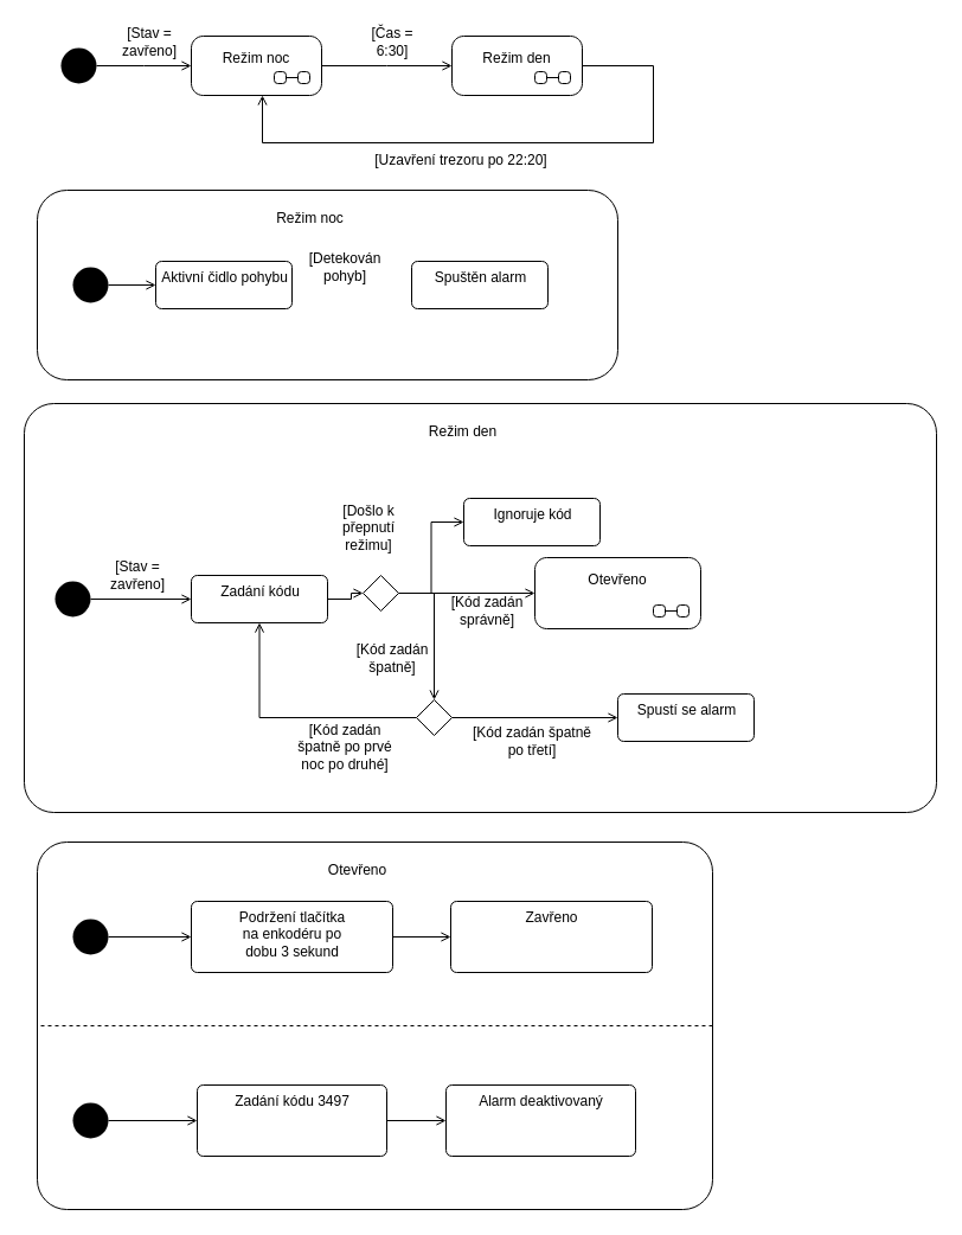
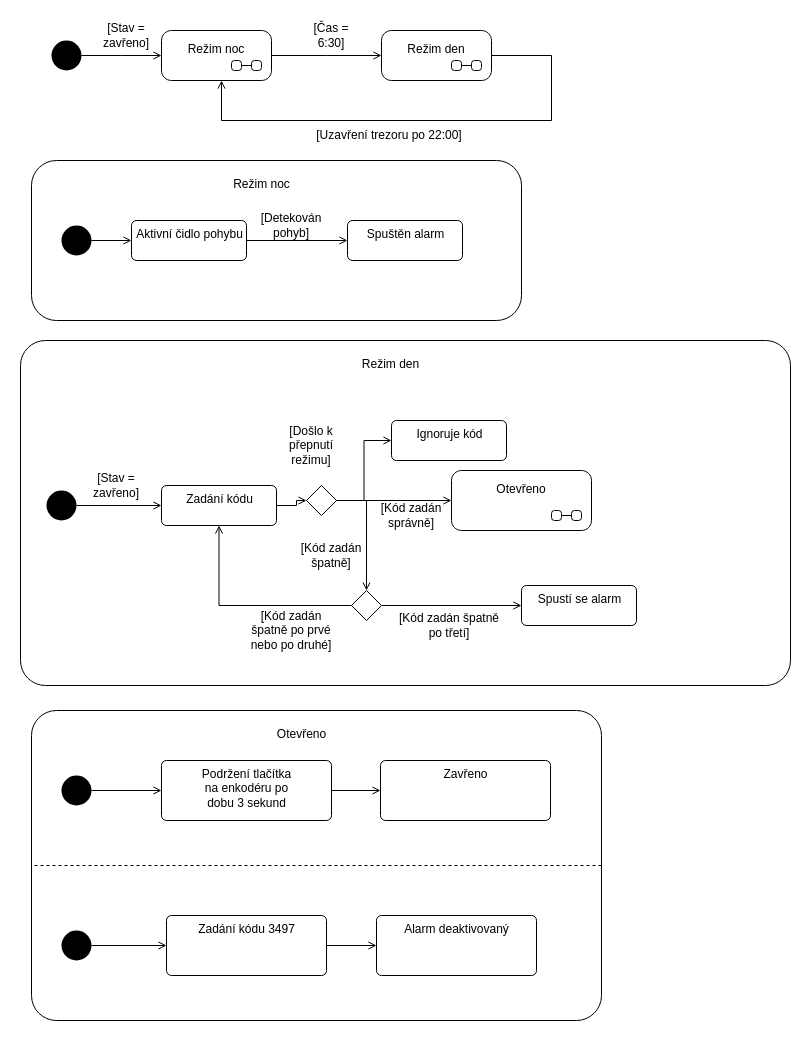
  <mxCell id="0" />
  <mxCell id="1" parent="0" />
  <mxCell id="2" value="" style="edgeStyle=orthogonalEdgeStyle;rounded=0;orthogonalLoop=1;jettySize=auto;html=1;endArrow=open;endFill=0;" edge="1" parent="1" source="3"><mxGeometry relative="1" as="geometry"><mxPoint x="161" y="55" as="targetPoint" /></mxGeometry></mxCell>
  <mxCell id="3" value="" style="ellipse;fillColor=#000000;strokeColor=none;" vertex="1" parent="1"><mxGeometry x="51" y="40" width="30" height="30" as="geometry" /></mxCell>
  <mxCell id="4" value="" style="edgeStyle=orthogonalEdgeStyle;rounded=0;orthogonalLoop=1;jettySize=auto;html=1;endArrow=open;endFill=0;exitX=1;exitY=0.5;exitDx=0;exitDy=0;" edge="1" parent="1" source="9"><mxGeometry relative="1" as="geometry"><mxPoint x="281" y="55" as="sourcePoint" /><mxPoint x="381" y="55" as="targetPoint" /></mxGeometry></mxCell>
  <mxCell id="5" value="[Stav = zavřeno]" style="text;html=1;strokeColor=none;fillColor=none;align=center;verticalAlign=middle;whiteSpace=wrap;rounded=0;" vertex="1" parent="1"><mxGeometry x="91" y="20" width="70" height="30" as="geometry" /></mxCell>
  <mxCell id="6" style="edgeStyle=orthogonalEdgeStyle;rounded=0;orthogonalLoop=1;jettySize=auto;html=1;entryX=0.5;entryY=1;entryDx=0;entryDy=0;endArrow=open;endFill=0;exitX=1;exitY=0.5;exitDx=0;exitDy=0;" edge="1" parent="1" source="10"><mxGeometry relative="1" as="geometry"><mxPoint x="501" y="55" as="sourcePoint" /><mxPoint x="221" y="80" as="targetPoint" /><Array as="points"><mxPoint x="551" y="55" /><mxPoint x="551" y="120" /><mxPoint x="221" y="120" /></Array></mxGeometry></mxCell>
  <mxCell id="7" value="[Čas = 6:30]" style="text;html=1;strokeColor=none;fillColor=none;align=center;verticalAlign=middle;whiteSpace=wrap;rounded=0;" vertex="1" parent="1"><mxGeometry x="301" y="20" width="60" height="30" as="geometry" /></mxCell>
- <mxCell id="8" value="[Uzavření trezoru po 22:20]" style="text;html=1;strokeColor=none;fillColor=none;align=center;verticalAlign=middle;whiteSpace=wrap;rounded=0;" vertex="1" parent="1"><mxGeometry x="301" y="120" width="176" height="30" as="geometry" /></mxCell>
+ <mxCell id="8" value="[Uzavření trezoru po 22:00]" style="text;html=1;strokeColor=none;fillColor=none;align=center;verticalAlign=middle;whiteSpace=wrap;rounded=0;" vertex="1" parent="1"><mxGeometry x="301" y="120" width="176" height="30" as="geometry" /></mxCell>
  <mxCell id="9" value="Režim noc" style="shape=umlState;rounded=1;verticalAlign=top;spacingTop=5;umlStateSymbol=collapseState;absoluteArcSize=1;arcSize=10;" vertex="1" parent="1"><mxGeometry x="161" y="30" width="110" height="50" as="geometry" /></mxCell>
  <mxCell id="10" value="Režim den" style="shape=umlState;rounded=1;verticalAlign=top;spacingTop=5;umlStateSymbol=collapseState;absoluteArcSize=1;arcSize=10;" vertex="1" parent="1"><mxGeometry x="381" y="30" width="110" height="50" as="geometry" /></mxCell>
  <mxCell id="11" value="Režim noc" style="html=1;align=center;verticalAlign=top;rounded=1;absoluteArcSize=1;arcSize=50;dashed=0;spacingTop=10;spacingRight=30;" vertex="1" parent="1"><mxGeometry x="31" y="160" width="490" height="160" as="geometry" /></mxCell>
  <mxCell id="12" value="Režim den" style="html=1;align=center;verticalAlign=top;rounded=1;absoluteArcSize=1;arcSize=50;dashed=0;spacingTop=10;spacingRight=30;" vertex="1" parent="1"><mxGeometry x="20" y="340" width="770" height="345" as="geometry" /></mxCell>
  <mxCell id="13" value="" style="edgeStyle=orthogonalEdgeStyle;rounded=0;orthogonalLoop=1;jettySize=auto;html=1;endArrow=open;endFill=0;" edge="1" parent="1" source="14" target="16"><mxGeometry relative="1" as="geometry" /></mxCell>
  <mxCell id="14" value="" style="ellipse;fillColor=#000000;strokeColor=none;" vertex="1" parent="1"><mxGeometry x="46" y="490" width="30" height="30" as="geometry" /></mxCell>
  <mxCell id="15" value="" style="edgeStyle=orthogonalEdgeStyle;rounded=0;orthogonalLoop=1;jettySize=auto;html=1;endArrow=open;endFill=0;" edge="1" parent="1" source="16" target="20"><mxGeometry relative="1" as="geometry" /></mxCell>
  <mxCell id="16" value="Zadání kódu" style="html=1;align=center;verticalAlign=top;rounded=1;absoluteArcSize=1;arcSize=10;dashed=0;" vertex="1" parent="1"><mxGeometry x="161" y="485" width="115" height="40" as="geometry" /></mxCell>
  <mxCell id="17" style="edgeStyle=orthogonalEdgeStyle;rounded=0;orthogonalLoop=1;jettySize=auto;html=1;entryX=0;entryY=0.5;entryDx=0;entryDy=0;endArrow=open;endFill=0;" edge="1" parent="1" source="20" target="28"><mxGeometry relative="1" as="geometry"><mxPoint x="441" y="520" as="targetPoint" /></mxGeometry></mxCell>
  <mxCell id="18" style="edgeStyle=orthogonalEdgeStyle;rounded=0;orthogonalLoop=1;jettySize=auto;html=1;entryX=0;entryY=0.5;entryDx=0;entryDy=0;endArrow=open;endFill=0;" edge="1" parent="1" source="20" target="25"><mxGeometry relative="1" as="geometry" /></mxCell>
  <mxCell id="19" style="edgeStyle=orthogonalEdgeStyle;rounded=0;orthogonalLoop=1;jettySize=auto;html=1;entryX=0.5;entryY=0;entryDx=0;entryDy=0;endArrow=open;endFill=0;" edge="1" parent="1" source="20" target="49"><mxGeometry relative="1" as="geometry" /></mxCell>
  <mxCell id="20" value="" style="rhombus;" vertex="1" parent="1"><mxGeometry x="306" y="485" width="30" height="30" as="geometry" /></mxCell>
  <mxCell id="21" style="edgeStyle=orthogonalEdgeStyle;rounded=0;orthogonalLoop=1;jettySize=auto;html=1;exitX=0.5;exitY=1;exitDx=0;exitDy=0;endArrow=open;endFill=0;" edge="1" parent="1"><mxGeometry relative="1" as="geometry"><mxPoint x="490" y="650" as="sourcePoint" /><mxPoint x="490" y="650" as="targetPoint" /></mxGeometry></mxCell>
  <mxCell id="22" value="[Kód zadán správně]" style="text;html=1;strokeColor=none;fillColor=none;align=center;verticalAlign=middle;whiteSpace=wrap;rounded=0;" vertex="1" parent="1"><mxGeometry x="371" y="500" width="80" height="30" as="geometry" /></mxCell>
  <mxCell id="23" value="[Kód zadán špatně]" style="text;html=1;strokeColor=none;fillColor=none;align=center;verticalAlign=middle;whiteSpace=wrap;rounded=0;" vertex="1" parent="1"><mxGeometry x="291" y="540" width="80" height="30" as="geometry" /></mxCell>
  <mxCell id="24" value="[Stav = zavřeno]" style="text;html=1;strokeColor=none;fillColor=none;align=center;verticalAlign=middle;whiteSpace=wrap;rounded=0;" vertex="1" parent="1"><mxGeometry x="81" y="470" width="70" height="30" as="geometry" /></mxCell>
  <mxCell id="25" value="Ignoruje kód" style="html=1;align=center;verticalAlign=top;rounded=1;absoluteArcSize=1;arcSize=10;dashed=0;" vertex="1" parent="1"><mxGeometry x="391" y="420" width="115" height="40" as="geometry" /></mxCell>
  <mxCell id="26" value="[Došlo k přepnutí režimu]" style="text;html=1;strokeColor=none;fillColor=none;align=center;verticalAlign=middle;whiteSpace=wrap;rounded=0;" vertex="1" parent="1"><mxGeometry x="281" y="430" width="60" height="30" as="geometry" /></mxCell>
  <mxCell id="27" value="Spustí se alarm" style="html=1;align=center;verticalAlign=top;rounded=1;absoluteArcSize=1;arcSize=10;dashed=0;" vertex="1" parent="1"><mxGeometry x="521" y="585" width="115" height="40" as="geometry" /></mxCell>
  <mxCell id="28" value="Otevřeno" style="shape=umlState;rounded=1;verticalAlign=top;spacingTop=5;umlStateSymbol=collapseState;absoluteArcSize=1;arcSize=10;" vertex="1" parent="1"><mxGeometry x="451" y="470" width="140" height="60" as="geometry" /></mxCell>
  <mxCell id="29" value="Otevřeno" style="html=1;align=center;verticalAlign=top;rounded=1;absoluteArcSize=1;arcSize=50;dashed=0;spacingTop=10;spacingRight=30;" vertex="1" parent="1"><mxGeometry x="31" y="710" width="570" height="310" as="geometry" /></mxCell>
  <mxCell id="30" value="" style="edgeStyle=orthogonalEdgeStyle;rounded=0;orthogonalLoop=1;jettySize=auto;html=1;endArrow=open;endFill=0;" edge="1" parent="1" source="31" target="33"><mxGeometry relative="1" as="geometry" /></mxCell>
  <mxCell id="31" value="" style="ellipse;fillColor=#000000;strokeColor=none;" vertex="1" parent="1"><mxGeometry x="61" y="775" width="30" height="30" as="geometry" /></mxCell>
  <mxCell id="32" value="" style="edgeStyle=orthogonalEdgeStyle;rounded=0;orthogonalLoop=1;jettySize=auto;html=1;endArrow=open;endFill=0;" edge="1" parent="1" source="33" target="34"><mxGeometry relative="1" as="geometry" /></mxCell>
  <mxCell id="33" value="Podržení tlačítka&lt;br&gt;na enkodéru po&lt;br&gt;dobu 3 sekund" style="html=1;align=center;verticalAlign=top;rounded=1;absoluteArcSize=1;arcSize=10;dashed=0;" vertex="1" parent="1"><mxGeometry x="161" y="760" width="170" height="60" as="geometry" /></mxCell>
  <mxCell id="34" value="Zavřeno" style="html=1;align=center;verticalAlign=top;rounded=1;absoluteArcSize=1;arcSize=10;dashed=0;" vertex="1" parent="1"><mxGeometry x="380" y="760" width="170" height="60" as="geometry" /></mxCell>
  <mxCell id="35" value="" style="edgeStyle=orthogonalEdgeStyle;rounded=0;orthogonalLoop=1;jettySize=auto;html=1;endArrow=open;endFill=0;" edge="1" parent="1" source="36" target="38"><mxGeometry relative="1" as="geometry" /></mxCell>
  <mxCell id="36" value="" style="ellipse;fillColor=#000000;strokeColor=none;" vertex="1" parent="1"><mxGeometry x="61" y="930" width="30" height="30" as="geometry" /></mxCell>
  <mxCell id="37" value="" style="edgeStyle=orthogonalEdgeStyle;rounded=0;orthogonalLoop=1;jettySize=auto;html=1;endArrow=open;endFill=0;" edge="1" parent="1" source="38" target="39"><mxGeometry relative="1" as="geometry" /></mxCell>
  <mxCell id="38" value="Zadání kódu 3497" style="html=1;align=center;verticalAlign=top;rounded=1;absoluteArcSize=1;arcSize=10;dashed=0;" vertex="1" parent="1"><mxGeometry x="166" y="915" width="160" height="60" as="geometry" /></mxCell>
  <mxCell id="39" value="Alarm deaktivovaný" style="html=1;align=center;verticalAlign=top;rounded=1;absoluteArcSize=1;arcSize=10;dashed=0;" vertex="1" parent="1"><mxGeometry x="376" y="915" width="160" height="60" as="geometry" /></mxCell>
  <mxCell id="40" value="" style="endArrow=none;dashed=1;html=1;rounded=0;entryX=0;entryY=0.5;entryDx=0;entryDy=0;exitX=1;exitY=0.5;exitDx=0;exitDy=0;" edge="1" parent="1" source="29" target="29"><mxGeometry width="50" height="50" relative="1" as="geometry"><mxPoint x="131" y="900" as="sourcePoint" /><mxPoint x="181" y="850" as="targetPoint" /></mxGeometry></mxCell>
  <mxCell id="41" value="" style="edgeStyle=orthogonalEdgeStyle;rounded=0;orthogonalLoop=1;jettySize=auto;html=1;endArrow=open;endFill=0;" edge="1" parent="1" source="42" target="44"><mxGeometry relative="1" as="geometry" /></mxCell>
  <mxCell id="42" value="" style="ellipse;fillColor=#000000;strokeColor=none;" vertex="1" parent="1"><mxGeometry x="61" y="225" width="30" height="30" as="geometry" /></mxCell>
+ <mxCell id="43" value="" style="edgeStyle=orthogonalEdgeStyle;rounded=0;orthogonalLoop=1;jettySize=auto;html=1;endArrow=open;endFill=0;" edge="1" parent="1" source="44" target="45"><mxGeometry relative="1" as="geometry" /></mxCell>
  <mxCell id="44" value="Aktivní čidlo pohybu" style="html=1;align=center;verticalAlign=top;rounded=1;absoluteArcSize=1;arcSize=10;dashed=0;" vertex="1" parent="1"><mxGeometry x="131" y="220" width="115" height="40" as="geometry" /></mxCell>
  <mxCell id="45" value="Spuštěn alarm" style="html=1;align=center;verticalAlign=top;rounded=1;absoluteArcSize=1;arcSize=10;dashed=0;" vertex="1" parent="1"><mxGeometry x="347" y="220" width="115" height="40" as="geometry" /></mxCell>
  <mxCell id="46" value="[Detekován pohyb]" style="text;html=1;strokeColor=none;fillColor=none;align=center;verticalAlign=middle;whiteSpace=wrap;rounded=0;" vertex="1" parent="1"><mxGeometry x="256" y="210" width="70" height="30" as="geometry" /></mxCell>
  <mxCell id="47" style="edgeStyle=orthogonalEdgeStyle;rounded=0;orthogonalLoop=1;jettySize=auto;html=1;entryX=0;entryY=0.5;entryDx=0;entryDy=0;endArrow=open;endFill=0;" edge="1" parent="1" source="49" target="27"><mxGeometry relative="1" as="geometry" /></mxCell>
  <mxCell id="48" style="edgeStyle=orthogonalEdgeStyle;rounded=0;orthogonalLoop=1;jettySize=auto;html=1;entryX=0.5;entryY=1;entryDx=0;entryDy=0;endArrow=open;endFill=0;" edge="1" parent="1" source="49" target="16"><mxGeometry relative="1" as="geometry" /></mxCell>
  <mxCell id="49" value="" style="rhombus;" vertex="1" parent="1"><mxGeometry x="351" y="590" width="30" height="30" as="geometry" /></mxCell>
- <mxCell id="50" value="[Kód zadán špatně po prvé noc po druhé]" style="text;html=1;strokeColor=none;fillColor=none;align=center;verticalAlign=middle;whiteSpace=wrap;rounded=0;" vertex="1" parent="1"><mxGeometry x="241" y="615" width="100" height="30" as="geometry" /></mxCell>
+ <mxCell id="50" value="[Kód zadán špatně po prvé nebo po druhé]" style="text;html=1;strokeColor=none;fillColor=none;align=center;verticalAlign=middle;whiteSpace=wrap;rounded=0;" vertex="1" parent="1"><mxGeometry x="241" y="615" width="100" height="30" as="geometry" /></mxCell>
  <mxCell id="51" value="[Kód zadán špatně po třetí]" style="text;html=1;strokeColor=none;fillColor=none;align=center;verticalAlign=middle;whiteSpace=wrap;rounded=0;" vertex="1" parent="1"><mxGeometry x="393.5" y="610" width="110" height="30" as="geometry" /></mxCell>
